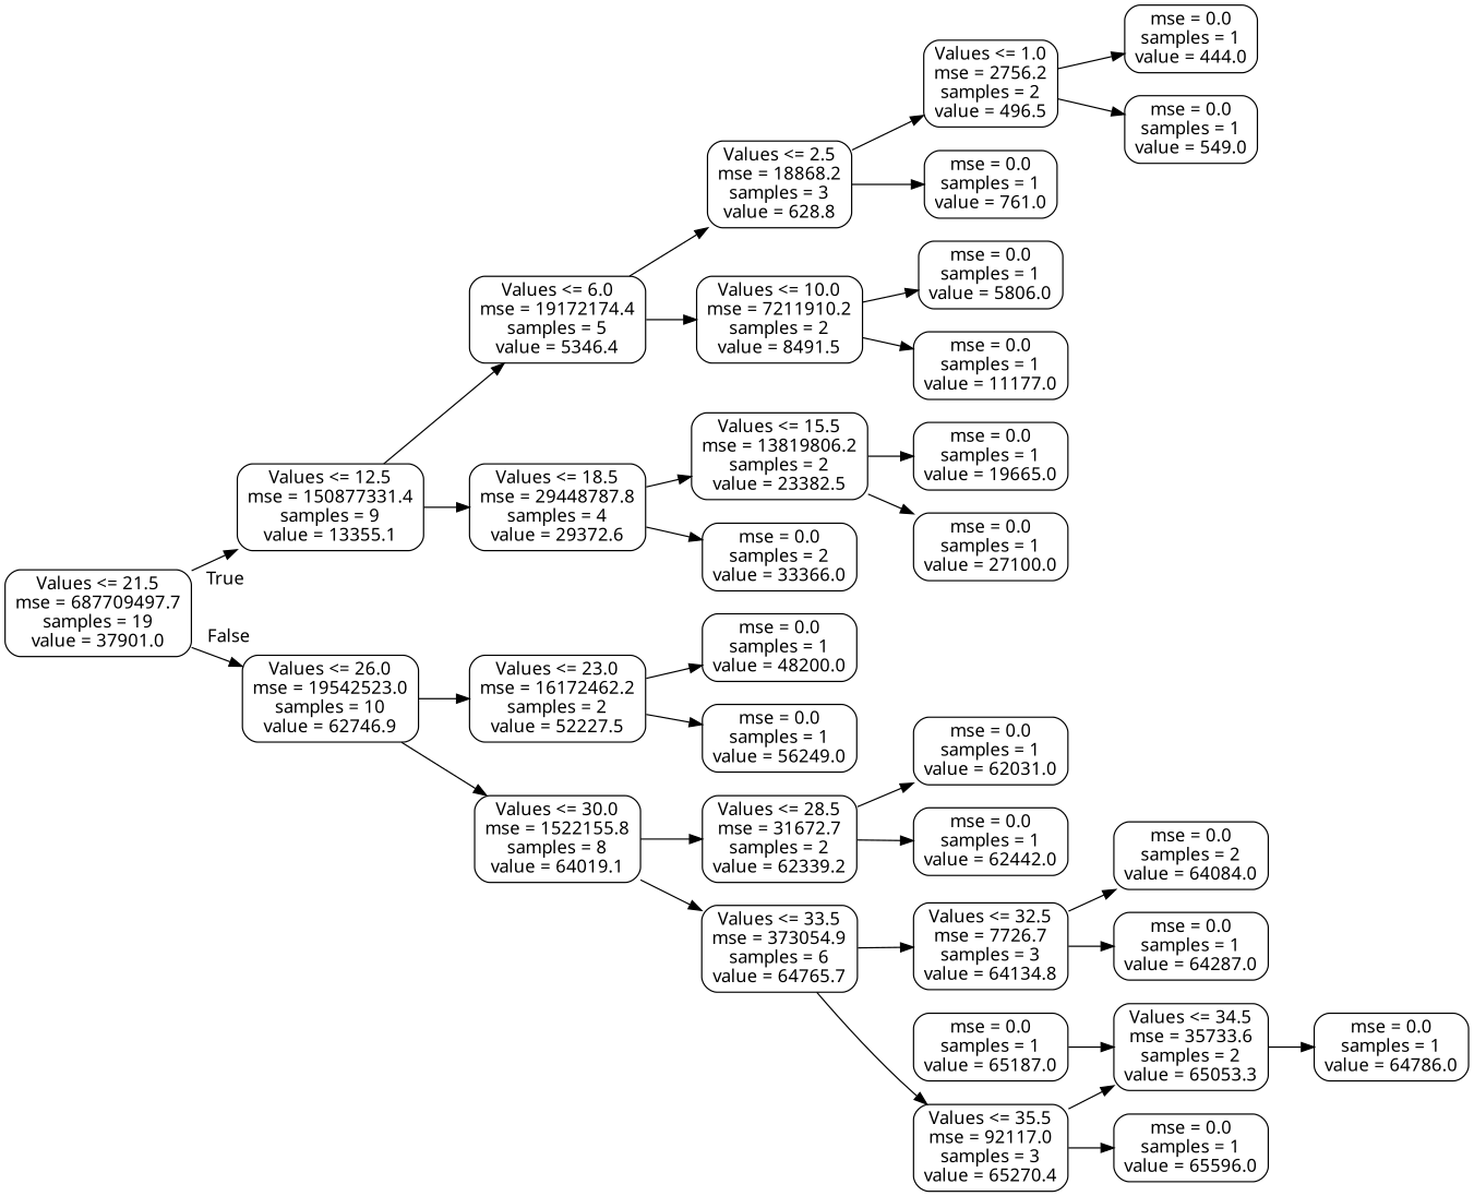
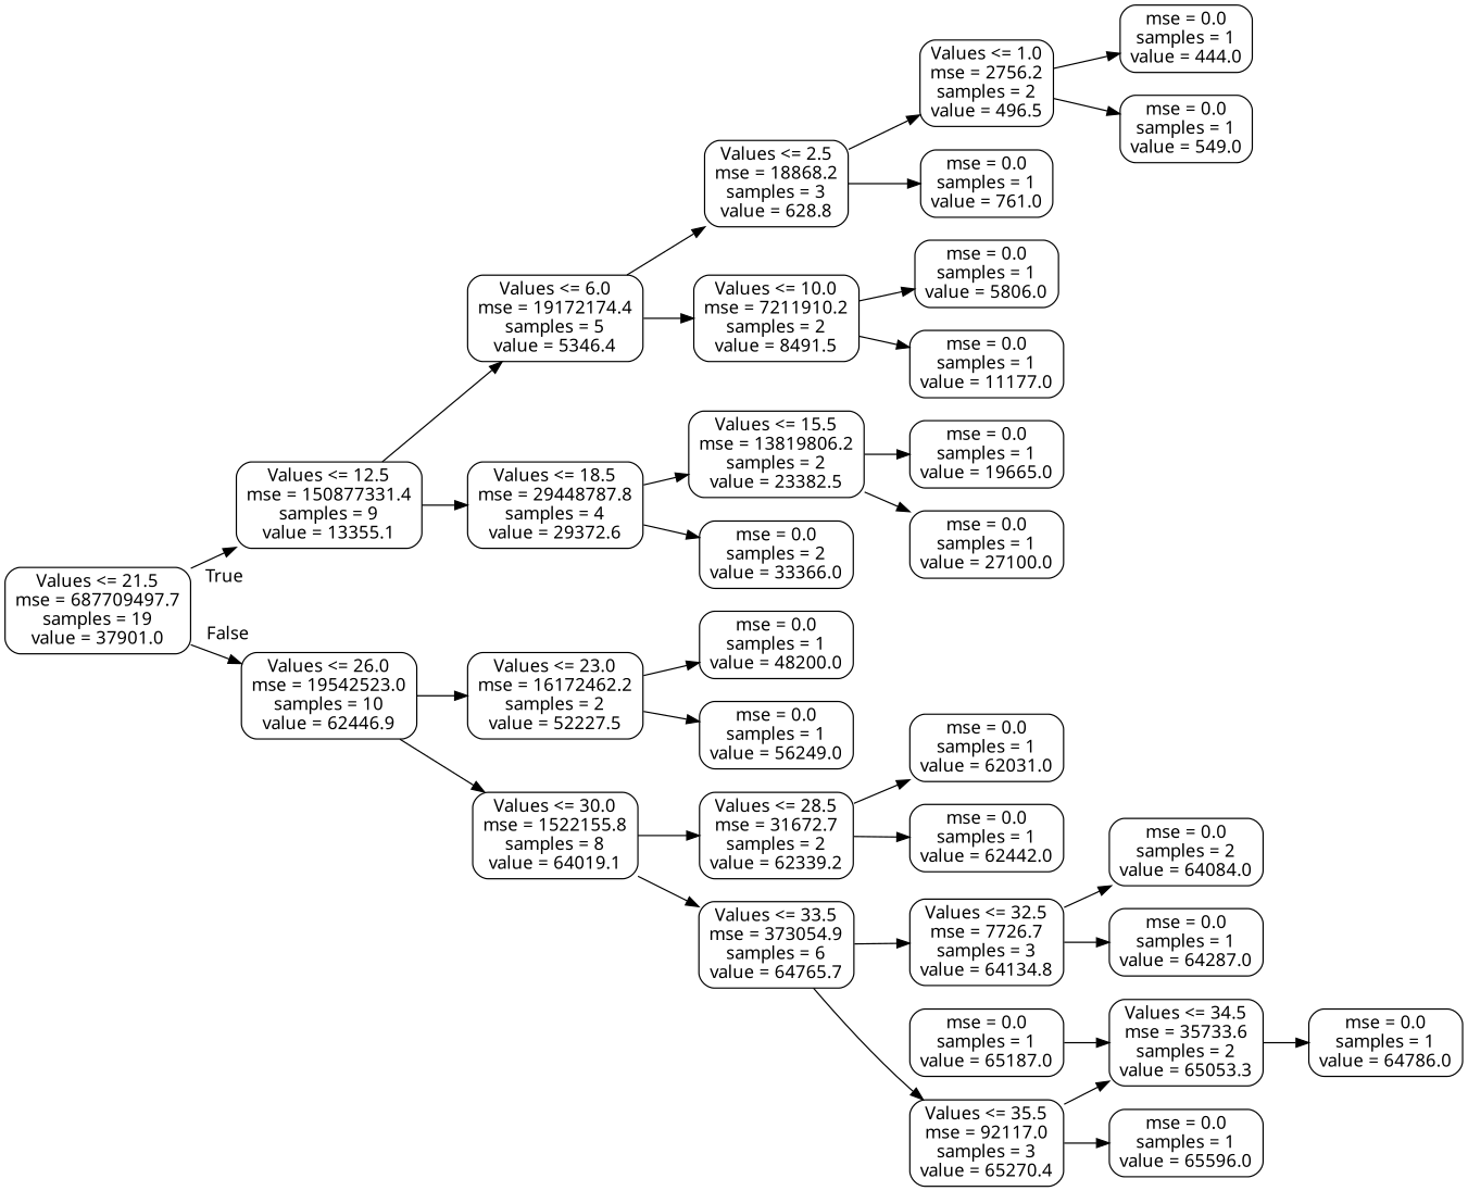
  digraph {
    fontname="Noto Sans"
    rankdir=LR
    node [color=black fontname="Noto Sans" shape=box style=rounded]
    edge [fontname="Noto Sans"]
    n1 [label="Values <= 21.5\nmse = 687709497.7\nsamples = 19\nvalue = 37901.0"]
    n2 [label="Values <= 12.5\nmse = 150877331.4\nsamples = 9\nvalue = 13355.1"]
-   n3 [label="Values <= 26.0\nmse = 19542523.0\nsamples = 10\nvalue = 62746.9"]
+   n3 [label="Values <= 26.0\nmse = 19542523.0\nsamples = 10\nvalue = 62446.9"]
    n4 [label="Values <= 6.0\nmse = 19172174.4\nsamples = 5\nvalue = 5346.4"]
    n5 [label="Values <= 18.5\nmse = 29448787.8\nsamples = 4\nvalue = 29372.6"]
    n6 [label="Values <= 23.0\nmse = 16172462.2\nsamples = 2\nvalue = 52227.5"]
    n7 [label="Values <= 30.0\nmse = 1522155.8\nsamples = 8\nvalue = 64019.1"]
    n8 [label="Values <= 2.5\nmse = 18868.2\nsamples = 3\nvalue = 628.8"]
    n9 [label="Values <= 10.0\nmse = 7211910.2\nsamples = 2\nvalue = 8491.5"]
    n10 [label="Values <= 15.5\nmse = 13819806.2\nsamples = 2\nvalue = 23382.5"]
    n11 [label="mse = 0.0\nsamples = 2\nvalue = 33366.0"]
    n12 [label="Values <= 1.0\nmse = 2756.2\nsamples = 2\nvalue = 496.5"]
    n13 [label="mse = 0.0\nsamples = 1\nvalue = 761.0"]
    n14 [label="mse = 0.0\nsamples = 1\nvalue = 5806.0"]
    n15 [label="mse = 0.0\nsamples = 1\nvalue = 11177.0"]
    n16 [label="mse = 0.0\nsamples = 1\nvalue = 444.0"]
    n17 [label="mse = 0.0\nsamples = 1\nvalue = 549.0"]
    n18 [label="mse = 0.0\nsamples = 1\nvalue = 19665.0"]
    n19 [label="mse = 0.0\nsamples = 1\nvalue = 27100.0"]
    n20 [label="mse = 0.0\nsamples = 1\nvalue = 48200.0"]
    n21 [label="mse = 0.0\nsamples = 1\nvalue = 56249.0"]
    n22 [label="Values <= 28.5\nmse = 31672.7\nsamples = 2\nvalue = 62339.2"]
    n23 [label="Values <= 33.5\nmse = 373054.9\nsamples = 6\nvalue = 64765.7"]
    n24 [label="mse = 0.0\nsamples = 1\nvalue = 62031.0"]
    n25 [label="mse = 0.0\nsamples = 1\nvalue = 62442.0"]
    n26 [label="Values <= 32.5\nmse = 7726.7\nsamples = 3\nvalue = 64134.8"]
    n27 [label="Values <= 35.5\nmse = 92117.0\nsamples = 3\nvalue = 65270.4"]
    n28 [label="mse = 0.0\nsamples = 2\nvalue = 64084.0"]
    n29 [label="mse = 0.0\nsamples = 1\nvalue = 64287.0"]
    n30 [label="Values <= 34.5\nmse = 35733.6\nsamples = 2\nvalue = 65053.3"]
    n31 [label="mse = 0.0\nsamples = 1\nvalue = 65596.0"]
    n32 [label="mse = 0.0\nsamples = 1\nvalue = 64786.0"]
    n33 [label="mse = 0.0\nsamples = 1\nvalue = 65187.0"]
    n1 -> n2 [headlabel=True labelangle=45 labeldistance=2.5]
    n1 -> n3 [headlabel=False labelangle=-45 labeldistance=2.5]
    n2 -> n4
    n2 -> n5
    n3 -> n6
    n3 -> n7
    n4 -> n8
    n4 -> n9
    n5 -> n10
    n5 -> n11
    n6 -> n20
    n6 -> n21
    n7 -> n22
    n7 -> n23
    n8 -> n12
    n8 -> n13
    n9 -> n14
    n9 -> n15
    n10 -> n18
    n10 -> n19
    n12 -> n16
    n12 -> n17
    n22 -> n24
    n22 -> n25
    n23 -> n26
    n23 -> n27
    n26 -> n28
    n26 -> n29
    n27 -> n30
    n27 -> n31
    n30 -> n32
    n33 -> n30
  }
